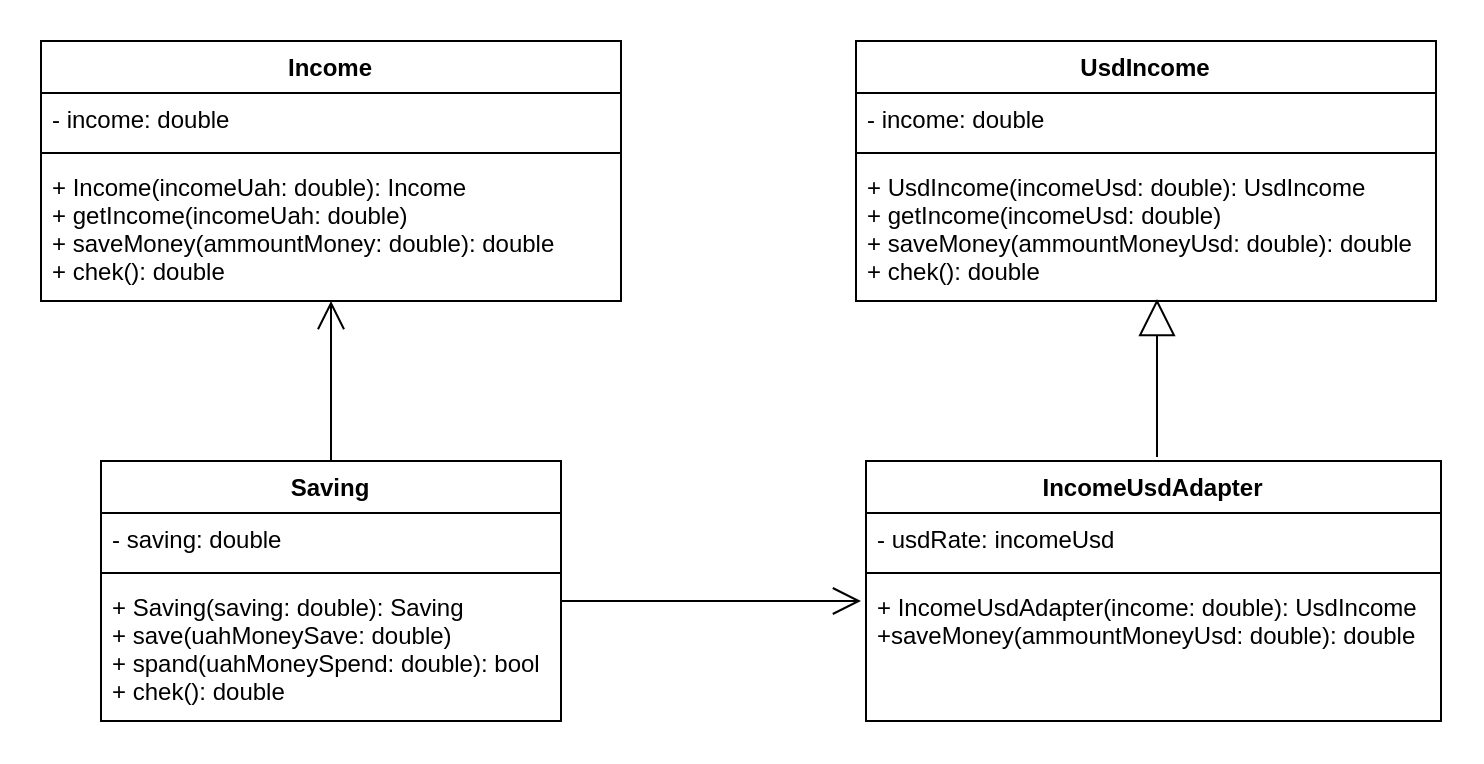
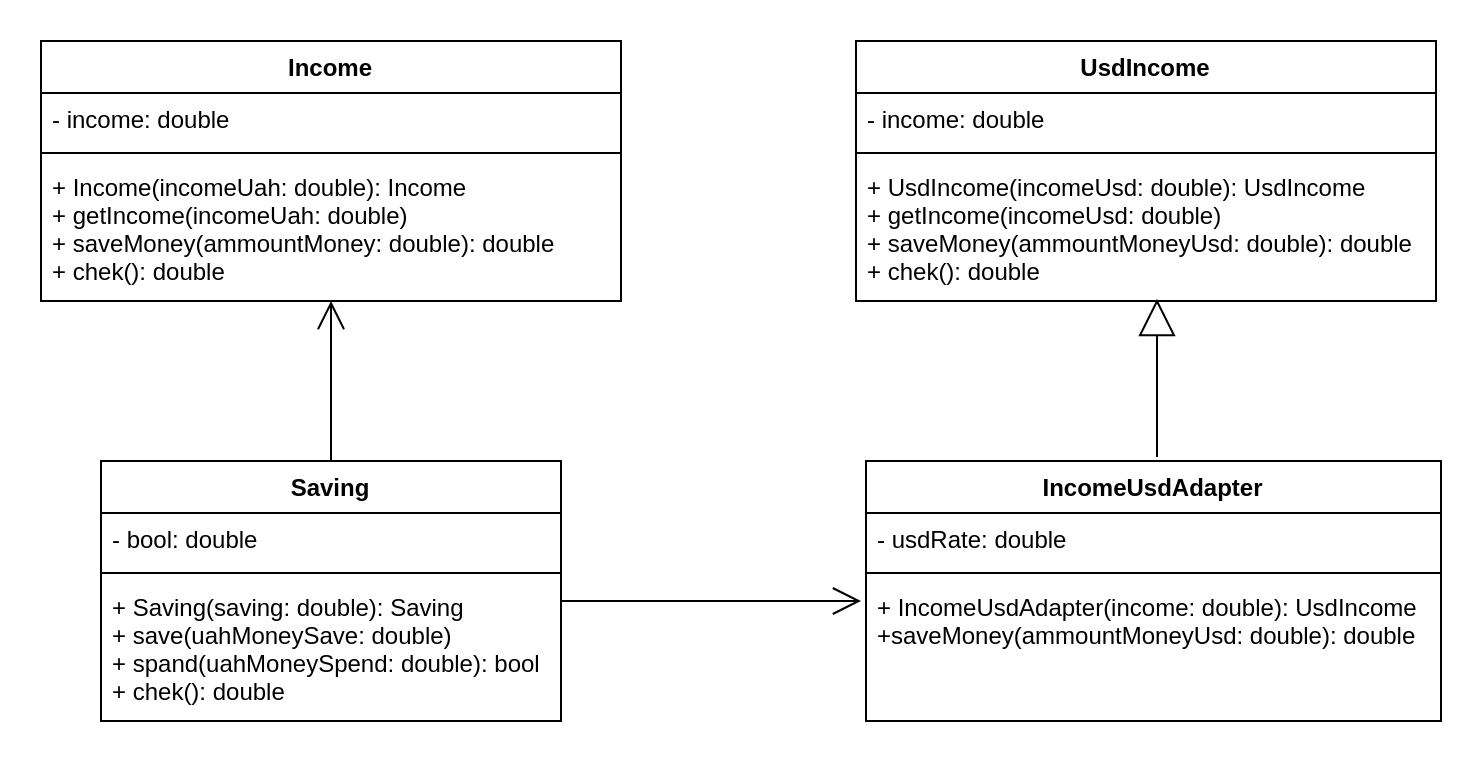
  <mxCell id="0" />
  <mxCell id="1" parent="0" />
  <mxCell id="2" value="Income" style="swimlane;fontStyle=1;align=center;verticalAlign=top;childLayout=stackLayout;horizontal=1;startSize=26;horizontalStack=0;resizeParent=1;resizeParentMax=0;resizeLast=0;collapsible=1;marginBottom=0;" vertex="1" parent="1"><mxGeometry x="20" y="20" width="290" height="130" as="geometry" /></mxCell>
  <mxCell id="3" value="- income: double" style="text;strokeColor=none;fillColor=none;align=left;verticalAlign=top;spacingLeft=4;spacingRight=4;overflow=hidden;rotatable=0;points=[[0,0.5],[1,0.5]];portConstraint=eastwest;" vertex="1" parent="2"><mxGeometry y="26" width="290" height="26" as="geometry" /></mxCell>
  <mxCell id="4" value="" style="line;strokeWidth=1;fillColor=none;align=left;verticalAlign=middle;spacingTop=-1;spacingLeft=3;spacingRight=3;rotatable=0;labelPosition=right;points=[];portConstraint=eastwest;" vertex="1" parent="2"><mxGeometry y="52" width="290" height="8" as="geometry" /></mxCell>
  <mxCell id="5" value="+ Income(incomeUah: double): Income&#10;+ getIncome(incomeUah: double)&#10;+ saveMoney(ammountMoney: double): double&#10;+ chek(): double" style="text;strokeColor=none;fillColor=none;align=left;verticalAlign=top;spacingLeft=4;spacingRight=4;overflow=hidden;rotatable=0;points=[[0,0.5],[1,0.5]];portConstraint=eastwest;" vertex="1" parent="2"><mxGeometry y="60" width="290" height="70" as="geometry" /></mxCell>
  <mxCell id="6" value="Saving" style="swimlane;fontStyle=1;align=center;verticalAlign=top;childLayout=stackLayout;horizontal=1;startSize=26;horizontalStack=0;resizeParent=1;resizeParentMax=0;resizeLast=0;collapsible=1;marginBottom=0;" vertex="1" parent="1"><mxGeometry x="50" y="230" width="230" height="130" as="geometry" /></mxCell>
- <mxCell id="7" value="- saving: double" style="text;strokeColor=none;fillColor=none;align=left;verticalAlign=top;spacingLeft=4;spacingRight=4;overflow=hidden;rotatable=0;points=[[0,0.5],[1,0.5]];portConstraint=eastwest;" vertex="1" parent="6"><mxGeometry y="26" width="230" height="26" as="geometry" /></mxCell>
+ <mxCell id="7" value="- bool: double" style="text;strokeColor=none;fillColor=none;align=left;verticalAlign=top;spacingLeft=4;spacingRight=4;overflow=hidden;rotatable=0;points=[[0,0.5],[1,0.5]];portConstraint=eastwest;" vertex="1" parent="6"><mxGeometry y="26" width="230" height="26" as="geometry" /></mxCell>
  <mxCell id="8" value="" style="line;strokeWidth=1;fillColor=none;align=left;verticalAlign=middle;spacingTop=-1;spacingLeft=3;spacingRight=3;rotatable=0;labelPosition=right;points=[];portConstraint=eastwest;" vertex="1" parent="6"><mxGeometry y="52" width="230" height="8" as="geometry" /></mxCell>
  <mxCell id="9" value="+ Saving(saving: double): Saving&#10;+ save(uahMoneySave: double)&#10;+ spand(uahMoneySpend: double): bool&#10;+ chek(): double" style="text;strokeColor=none;fillColor=none;align=left;verticalAlign=top;spacingLeft=4;spacingRight=4;overflow=hidden;rotatable=0;points=[[0,0.5],[1,0.5]];portConstraint=eastwest;" vertex="1" parent="6"><mxGeometry y="60" width="230" height="70" as="geometry" /></mxCell>
  <mxCell id="10" value="IncomeUsdAdapter" style="swimlane;fontStyle=1;align=center;verticalAlign=top;childLayout=stackLayout;horizontal=1;startSize=26;horizontalStack=0;resizeParent=1;resizeParentMax=0;resizeLast=0;collapsible=1;marginBottom=0;" vertex="1" parent="1"><mxGeometry x="432.5" y="230" width="287.5" height="130" as="geometry" /></mxCell>
- <mxCell id="11" value="- usdRate: incomeUsd" style="text;strokeColor=none;fillColor=none;align=left;verticalAlign=top;spacingLeft=4;spacingRight=4;overflow=hidden;rotatable=0;points=[[0,0.5],[1,0.5]];portConstraint=eastwest;" vertex="1" parent="10"><mxGeometry y="26" width="287.5" height="26" as="geometry" /></mxCell>
+ <mxCell id="11" value="- usdRate: double" style="text;strokeColor=none;fillColor=none;align=left;verticalAlign=top;spacingLeft=4;spacingRight=4;overflow=hidden;rotatable=0;points=[[0,0.5],[1,0.5]];portConstraint=eastwest;" vertex="1" parent="10"><mxGeometry y="26" width="287.5" height="26" as="geometry" /></mxCell>
  <mxCell id="12" value="" style="line;strokeWidth=1;fillColor=none;align=left;verticalAlign=middle;spacingTop=-1;spacingLeft=3;spacingRight=3;rotatable=0;labelPosition=right;points=[];portConstraint=eastwest;" vertex="1" parent="10"><mxGeometry y="52" width="287.5" height="8" as="geometry" /></mxCell>
  <mxCell id="13" value="+ IncomeUsdAdapter(income: double): UsdIncome&#10;+saveMoney(ammountMoneyUsd: double): double" style="text;strokeColor=none;fillColor=none;align=left;verticalAlign=top;spacingLeft=4;spacingRight=4;overflow=hidden;rotatable=0;points=[[0,0.5],[1,0.5]];portConstraint=eastwest;" vertex="1" parent="10"><mxGeometry y="60" width="287.5" height="70" as="geometry" /></mxCell>
  <mxCell id="14" value="UsdIncome" style="swimlane;fontStyle=1;align=center;verticalAlign=top;childLayout=stackLayout;horizontal=1;startSize=26;horizontalStack=0;resizeParent=1;resizeParentMax=0;resizeLast=0;collapsible=1;marginBottom=0;" vertex="1" parent="1"><mxGeometry x="427.5" y="20" width="290" height="130" as="geometry" /></mxCell>
  <mxCell id="15" value="- income: double" style="text;strokeColor=none;fillColor=none;align=left;verticalAlign=top;spacingLeft=4;spacingRight=4;overflow=hidden;rotatable=0;points=[[0,0.5],[1,0.5]];portConstraint=eastwest;" vertex="1" parent="14"><mxGeometry y="26" width="290" height="26" as="geometry" /></mxCell>
  <mxCell id="16" value="" style="line;strokeWidth=1;fillColor=none;align=left;verticalAlign=middle;spacingTop=-1;spacingLeft=3;spacingRight=3;rotatable=0;labelPosition=right;points=[];portConstraint=eastwest;" vertex="1" parent="14"><mxGeometry y="52" width="290" height="8" as="geometry" /></mxCell>
  <mxCell id="17" value="+ UsdIncome(incomeUsd: double): UsdIncome&#10;+ getIncome(incomeUsd: double)&#10;+ saveMoney(ammountMoneyUsd: double): double&#10;+ chek(): double" style="text;strokeColor=none;fillColor=none;align=left;verticalAlign=top;spacingLeft=4;spacingRight=4;overflow=hidden;rotatable=0;points=[[0,0.5],[1,0.5]];portConstraint=eastwest;" vertex="1" parent="14"><mxGeometry y="60" width="290" height="70" as="geometry" /></mxCell>
  <mxCell id="18" value="" style="endArrow=block;endSize=16;endFill=0;html=1;" edge="1" parent="1"><mxGeometry width="160" relative="1" as="geometry"><mxPoint x="578" y="228" as="sourcePoint" /><mxPoint x="578" y="149" as="targetPoint" /></mxGeometry></mxCell>
  <mxCell id="19" value="" style="endArrow=open;endFill=1;endSize=12;html=1;exitX=0.5;exitY=0;exitDx=0;exitDy=0;" edge="1" parent="1" source="6"><mxGeometry width="160" relative="1" as="geometry"><mxPoint x="80" y="190" as="sourcePoint" /><mxPoint x="165" y="150" as="targetPoint" /></mxGeometry></mxCell>
  <mxCell id="20" value="" style="endArrow=open;endFill=1;endSize=12;html=1;" edge="1" parent="1"><mxGeometry width="160" relative="1" as="geometry"><mxPoint x="280" y="300" as="sourcePoint" /><mxPoint x="430" y="300" as="targetPoint" /></mxGeometry></mxCell>
